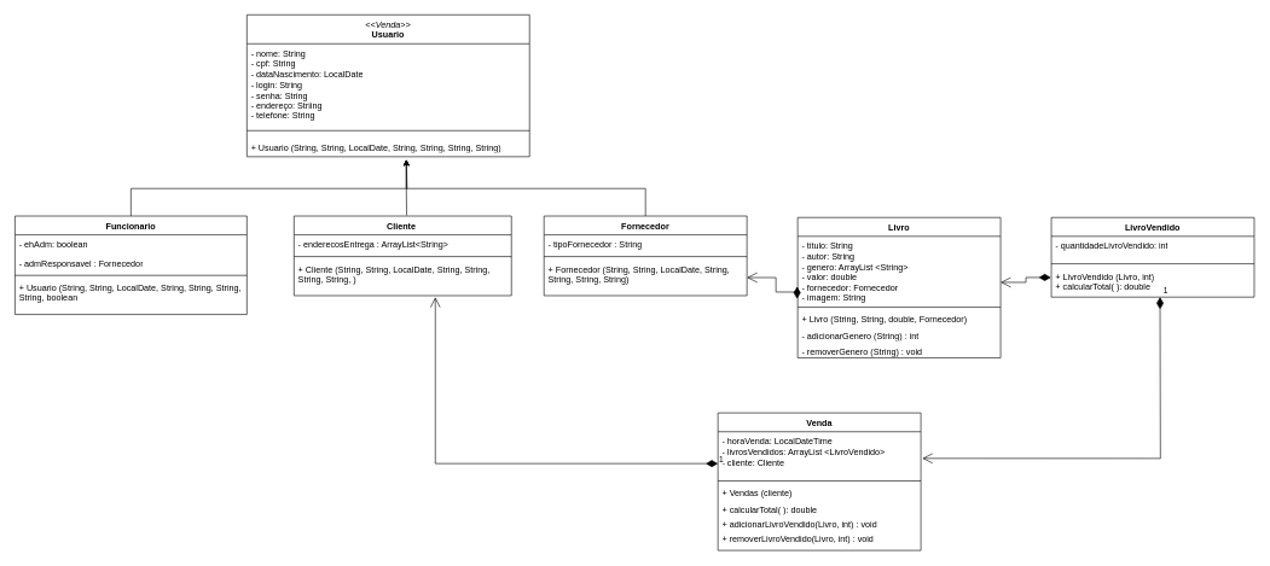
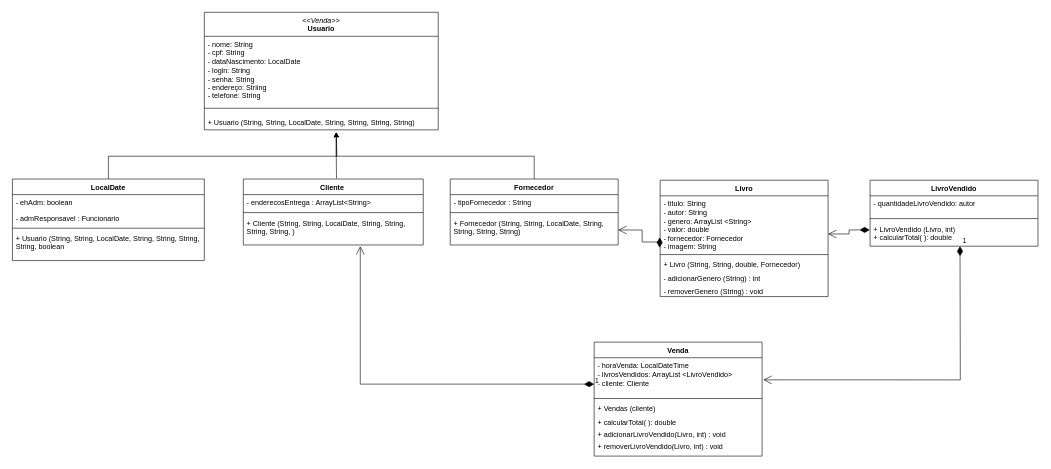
  <mxCell id="0" />
  <mxCell id="1" parent="0" />
  <mxCell id="2" value="&lt;span style=&quot;font-weight: normal;&quot;&gt;&lt;i&gt;&amp;lt;&amp;lt;Venda&amp;gt;&amp;gt;&lt;/i&gt;&lt;/span&gt;&lt;br&gt;Usuario" style="swimlane;fontStyle=1;align=center;verticalAlign=top;childLayout=stackLayout;horizontal=1;startSize=40;horizontalStack=0;resizeParent=1;resizeParentMax=0;resizeLast=0;collapsible=1;marginBottom=0;whiteSpace=wrap;html=1;" parent="1" vertex="1"><mxGeometry x="340" y="20" width="390" height="196" as="geometry" /></mxCell>
  <mxCell id="3" value="- nome: String&lt;br&gt;- cpf: String&amp;nbsp;&lt;br&gt;- dataNascimento: LocalDate&lt;br&gt;- login: String&lt;br&gt;- senha: String&amp;nbsp;&lt;br&gt;- endereço: Striing&amp;nbsp;&lt;br&gt;- telefone: String&amp;nbsp;" style="text;strokeColor=none;fillColor=none;align=left;verticalAlign=top;spacingLeft=4;spacingRight=4;overflow=hidden;rotatable=0;points=[[0,0.5],[1,0.5]];portConstraint=eastwest;whiteSpace=wrap;html=1;" parent="2" vertex="1"><mxGeometry y="40" width="390" height="110" as="geometry" /></mxCell>
  <mxCell id="4" value="" style="line;strokeWidth=1;fillColor=none;align=left;verticalAlign=middle;spacingTop=-1;spacingLeft=3;spacingRight=3;rotatable=0;labelPosition=right;points=[];portConstraint=eastwest;strokeColor=inherit;" parent="2" vertex="1"><mxGeometry y="150" width="390" height="20" as="geometry" /></mxCell>
  <mxCell id="5" value="+ Usuario (String, String, LocalDate, String, String, String, String)" style="text;strokeColor=none;fillColor=none;align=left;verticalAlign=top;spacingLeft=4;spacingRight=4;overflow=hidden;rotatable=0;points=[[0,0.5],[1,0.5]];portConstraint=eastwest;whiteSpace=wrap;html=1;" parent="2" vertex="1"><mxGeometry y="170" width="390" height="26" as="geometry" /></mxCell>
  <mxCell id="6" style="edgeStyle=orthogonalEdgeStyle;rounded=0;orthogonalLoop=1;jettySize=auto;html=1;" parent="1" source="7" edge="1"><mxGeometry relative="1" as="geometry"><mxPoint x="560" y="220" as="targetPoint" /><Array as="points"><mxPoint x="180" y="260" /><mxPoint x="561" y="260" /><mxPoint x="561" y="220" /></Array></mxGeometry></mxCell>
- <mxCell id="7" value="Funcionario" style="swimlane;fontStyle=1;align=center;verticalAlign=top;childLayout=stackLayout;horizontal=1;startSize=26;horizontalStack=0;resizeParent=1;resizeParentMax=0;resizeLast=0;collapsible=1;marginBottom=0;whiteSpace=wrap;html=1;" parent="1" vertex="1"><mxGeometry x="20" y="298" width="320" height="136" as="geometry" /></mxCell>
+ <mxCell id="7" value="LocalDate" style="swimlane;fontStyle=1;align=center;verticalAlign=top;childLayout=stackLayout;horizontal=1;startSize=26;horizontalStack=0;resizeParent=1;resizeParentMax=0;resizeLast=0;collapsible=1;marginBottom=0;whiteSpace=wrap;html=1;" parent="1" vertex="1"><mxGeometry x="20" y="298" width="320" height="136" as="geometry" /></mxCell>
  <mxCell id="8" value="- ehAdm: boolean&amp;nbsp;" style="text;strokeColor=none;fillColor=none;align=left;verticalAlign=top;spacingLeft=4;spacingRight=4;overflow=hidden;rotatable=0;points=[[0,0.5],[1,0.5]];portConstraint=eastwest;whiteSpace=wrap;html=1;" parent="7" vertex="1"><mxGeometry y="26" width="320" height="26" as="geometry" /></mxCell>
- <mxCell id="9" value="- admResponsavel : Fornecedor" style="text;strokeColor=none;fillColor=none;align=left;verticalAlign=top;spacingLeft=4;spacingRight=4;overflow=hidden;rotatable=0;points=[[0,0.5],[1,0.5]];portConstraint=eastwest;whiteSpace=wrap;html=1;" parent="7" vertex="1"><mxGeometry y="52" width="320" height="26" as="geometry" /></mxCell>
+ <mxCell id="9" value="- admResponsavel : Funcionario" style="text;strokeColor=none;fillColor=none;align=left;verticalAlign=top;spacingLeft=4;spacingRight=4;overflow=hidden;rotatable=0;points=[[0,0.5],[1,0.5]];portConstraint=eastwest;whiteSpace=wrap;html=1;" parent="7" vertex="1"><mxGeometry y="52" width="320" height="26" as="geometry" /></mxCell>
  <mxCell id="10" value="" style="line;strokeWidth=1;fillColor=none;align=left;verticalAlign=middle;spacingTop=-1;spacingLeft=3;spacingRight=3;rotatable=0;labelPosition=right;points=[];portConstraint=eastwest;strokeColor=inherit;" parent="7" vertex="1"><mxGeometry y="78" width="320" height="8" as="geometry" /></mxCell>
  <mxCell id="11" value="+ Usuario (String, String, LocalDate, String, String, String, String, boolean" style="text;strokeColor=none;fillColor=none;align=left;verticalAlign=top;spacingLeft=4;spacingRight=4;overflow=hidden;rotatable=0;points=[[0,0.5],[1,0.5]];portConstraint=eastwest;whiteSpace=wrap;html=1;" parent="7" vertex="1"><mxGeometry y="86" width="320" height="50" as="geometry" /></mxCell>
  <mxCell id="12" style="edgeStyle=orthogonalEdgeStyle;rounded=0;orthogonalLoop=1;jettySize=auto;html=1;exitX=0.518;exitY=-0.008;exitDx=0;exitDy=0;exitPerimeter=0;" parent="1" source="13" edge="1"><mxGeometry relative="1" as="geometry"><mxPoint x="560" y="220" as="targetPoint" /><Array as="points"><mxPoint x="560" y="260" /><mxPoint x="560" y="260" /><mxPoint x="560" y="220" /></Array></mxGeometry></mxCell>
  <mxCell id="13" value="Cliente&amp;nbsp;" style="swimlane;fontStyle=1;align=center;verticalAlign=top;childLayout=stackLayout;horizontal=1;startSize=26;horizontalStack=0;resizeParent=1;resizeParentMax=0;resizeLast=0;collapsible=1;marginBottom=0;whiteSpace=wrap;html=1;" parent="1" vertex="1"><mxGeometry x="405" y="298" width="300" height="110" as="geometry" /></mxCell>
  <mxCell id="14" value="- enderecosEntrega : ArrayList&amp;lt;String&amp;gt;" style="text;strokeColor=none;fillColor=none;align=left;verticalAlign=top;spacingLeft=4;spacingRight=4;overflow=hidden;rotatable=0;points=[[0,0.5],[1,0.5]];portConstraint=eastwest;whiteSpace=wrap;html=1;" parent="13" vertex="1"><mxGeometry y="26" width="300" height="26" as="geometry" /></mxCell>
  <mxCell id="15" value="" style="line;strokeWidth=1;fillColor=none;align=left;verticalAlign=middle;spacingTop=-1;spacingLeft=3;spacingRight=3;rotatable=0;labelPosition=right;points=[];portConstraint=eastwest;strokeColor=inherit;" parent="13" vertex="1"><mxGeometry y="52" width="300" height="8" as="geometry" /></mxCell>
  <mxCell id="16" value="+ Cliente (String, String, LocalDate, String, String, String, String, )" style="text;strokeColor=none;fillColor=none;align=left;verticalAlign=top;spacingLeft=4;spacingRight=4;overflow=hidden;rotatable=0;points=[[0,0.5],[1,0.5]];portConstraint=eastwest;whiteSpace=wrap;html=1;" parent="13" vertex="1"><mxGeometry y="60" width="300" height="50" as="geometry" /></mxCell>
  <mxCell id="17" value="Fornecedor" style="swimlane;fontStyle=1;align=center;verticalAlign=top;childLayout=stackLayout;horizontal=1;startSize=26;horizontalStack=0;resizeParent=1;resizeParentMax=0;resizeLast=0;collapsible=1;marginBottom=0;whiteSpace=wrap;html=1;" parent="1" vertex="1"><mxGeometry x="750" y="298" width="280" height="110" as="geometry" /></mxCell>
  <mxCell id="18" value="- tipoFornecedor : String" style="text;strokeColor=none;fillColor=none;align=left;verticalAlign=top;spacingLeft=4;spacingRight=4;overflow=hidden;rotatable=0;points=[[0,0.5],[1,0.5]];portConstraint=eastwest;whiteSpace=wrap;html=1;" parent="17" vertex="1"><mxGeometry y="26" width="280" height="26" as="geometry" /></mxCell>
  <mxCell id="19" value="" style="line;strokeWidth=1;fillColor=none;align=left;verticalAlign=middle;spacingTop=-1;spacingLeft=3;spacingRight=3;rotatable=0;labelPosition=right;points=[];portConstraint=eastwest;strokeColor=inherit;" parent="17" vertex="1"><mxGeometry y="52" width="280" height="8" as="geometry" /></mxCell>
  <mxCell id="20" value="+ Fornecedor (String, String, LocalDate, String, String, String, String)" style="text;strokeColor=none;fillColor=none;align=left;verticalAlign=top;spacingLeft=4;spacingRight=4;overflow=hidden;rotatable=0;points=[[0,0.5],[1,0.5]];portConstraint=eastwest;whiteSpace=wrap;html=1;" parent="17" vertex="1"><mxGeometry y="60" width="280" height="50" as="geometry" /></mxCell>
  <mxCell id="21" value="Livro" style="swimlane;fontStyle=1;align=center;verticalAlign=top;childLayout=stackLayout;horizontal=1;startSize=26;horizontalStack=0;resizeParent=1;resizeParentMax=0;resizeLast=0;collapsible=1;marginBottom=0;whiteSpace=wrap;html=1;" parent="1" vertex="1"><mxGeometry x="1100" y="300" width="280" height="194" as="geometry" /></mxCell>
  <mxCell id="22" value="- titulo: String&lt;br&gt;- autor: String&amp;nbsp;&lt;br&gt;- genero: ArrayList &amp;lt;String&amp;gt;&lt;br&gt;- valor: double&lt;br&gt;- fornecedor: Fornecedor&lt;br&gt;- imagem: String" style="text;strokeColor=none;fillColor=none;align=left;verticalAlign=top;spacingLeft=4;spacingRight=4;overflow=hidden;rotatable=0;points=[[0,0.5],[1,0.5]];portConstraint=eastwest;whiteSpace=wrap;html=1;" parent="21" vertex="1"><mxGeometry y="26" width="280" height="94" as="geometry" /></mxCell>
  <mxCell id="23" value="" style="line;strokeWidth=1;fillColor=none;align=left;verticalAlign=middle;spacingTop=-1;spacingLeft=3;spacingRight=3;rotatable=0;labelPosition=right;points=[];portConstraint=eastwest;strokeColor=inherit;" parent="21" vertex="1"><mxGeometry y="120" width="280" height="8" as="geometry" /></mxCell>
  <mxCell id="24" value="+ Livro (String, String, double, Fornecedor)&amp;nbsp;" style="text;strokeColor=none;fillColor=none;align=left;verticalAlign=top;spacingLeft=4;spacingRight=4;overflow=hidden;rotatable=0;points=[[0,0.5],[1,0.5]];portConstraint=eastwest;whiteSpace=wrap;html=1;" parent="21" vertex="1"><mxGeometry y="128" width="280" height="22" as="geometry" /></mxCell>
  <mxCell id="25" value="- adicionarGenero (String) : int" style="text;strokeColor=none;fillColor=none;align=left;verticalAlign=top;spacingLeft=4;spacingRight=4;overflow=hidden;rotatable=0;points=[[0,0.5],[1,0.5]];portConstraint=eastwest;whiteSpace=wrap;html=1;" parent="21" vertex="1"><mxGeometry y="150" width="280" height="22" as="geometry" /></mxCell>
  <mxCell id="26" value="- removerGenero (String) : void" style="text;strokeColor=none;fillColor=none;align=left;verticalAlign=top;spacingLeft=4;spacingRight=4;overflow=hidden;rotatable=0;points=[[0,0.5],[1,0.5]];portConstraint=eastwest;whiteSpace=wrap;html=1;" parent="21" vertex="1"><mxGeometry y="172" width="280" height="22" as="geometry" /></mxCell>
  <mxCell id="27" style="edgeStyle=orthogonalEdgeStyle;rounded=0;orthogonalLoop=1;jettySize=auto;html=1;entryX=0.564;entryY=1.154;entryDx=0;entryDy=0;entryPerimeter=0;" parent="1" source="17" target="5" edge="1"><mxGeometry relative="1" as="geometry"><Array as="points"><mxPoint x="890" y="260" /><mxPoint x="560" y="260" /></Array></mxGeometry></mxCell>
  <mxCell id="28" value="LivroVendido" style="swimlane;fontStyle=1;align=center;verticalAlign=top;childLayout=stackLayout;horizontal=1;startSize=26;horizontalStack=0;resizeParent=1;resizeParentMax=0;resizeLast=0;collapsible=1;marginBottom=0;whiteSpace=wrap;html=1;" parent="1" vertex="1"><mxGeometry x="1450" y="300" width="280" height="110" as="geometry" /></mxCell>
- <mxCell id="29" value="- quantidadeLivroVendido: int&lt;br&gt;" style="text;strokeColor=none;fillColor=none;align=left;verticalAlign=top;spacingLeft=4;spacingRight=4;overflow=hidden;rotatable=0;points=[[0,0.5],[1,0.5]];portConstraint=eastwest;whiteSpace=wrap;html=1;" parent="28" vertex="1"><mxGeometry y="26" width="280" height="34" as="geometry" /></mxCell>
+ <mxCell id="29" value="- quantidadeLivroVendido: autor&lt;br&gt;" style="text;strokeColor=none;fillColor=none;align=left;verticalAlign=top;spacingLeft=4;spacingRight=4;overflow=hidden;rotatable=0;points=[[0,0.5],[1,0.5]];portConstraint=eastwest;whiteSpace=wrap;html=1;" parent="28" vertex="1"><mxGeometry y="26" width="280" height="34" as="geometry" /></mxCell>
  <mxCell id="30" value="" style="line;strokeWidth=1;fillColor=none;align=left;verticalAlign=middle;spacingTop=-1;spacingLeft=3;spacingRight=3;rotatable=0;labelPosition=right;points=[];portConstraint=eastwest;strokeColor=inherit;" parent="28" vertex="1"><mxGeometry y="60" width="280" height="8" as="geometry" /></mxCell>
  <mxCell id="31" value="+ LivroVendido (Livro, int)&lt;br&gt;+ calcularTotal( ): double&amp;nbsp;" style="text;strokeColor=none;fillColor=none;align=left;verticalAlign=top;spacingLeft=4;spacingRight=4;overflow=hidden;rotatable=0;points=[[0,0.5],[1,0.5]];portConstraint=eastwest;whiteSpace=wrap;html=1;" parent="28" vertex="1"><mxGeometry y="68" width="280" height="42" as="geometry" /></mxCell>
  <mxCell id="32" value="Venda" style="swimlane;fontStyle=1;align=center;verticalAlign=top;childLayout=stackLayout;horizontal=1;startSize=26;horizontalStack=0;resizeParent=1;resizeParentMax=0;resizeLast=0;collapsible=1;marginBottom=0;whiteSpace=wrap;html=1;" parent="1" vertex="1"><mxGeometry x="990" y="570" width="280" height="190" as="geometry" /></mxCell>
  <mxCell id="33" value="- horaVenda: LocalDateTime&lt;br&gt;- livrosVendidos: ArrayList &amp;lt;LivroVendido&amp;gt;&lt;br&gt;- cliente: Cliente" style="text;strokeColor=none;fillColor=none;align=left;verticalAlign=top;spacingLeft=4;spacingRight=4;overflow=hidden;rotatable=0;points=[[0,0.5],[1,0.5]];portConstraint=eastwest;whiteSpace=wrap;html=1;" parent="32" vertex="1"><mxGeometry y="26" width="280" height="64" as="geometry" /></mxCell>
  <mxCell id="34" value="" style="line;strokeWidth=1;fillColor=none;align=left;verticalAlign=middle;spacingTop=-1;spacingLeft=3;spacingRight=3;rotatable=0;labelPosition=right;points=[];portConstraint=eastwest;strokeColor=inherit;" parent="32" vertex="1"><mxGeometry y="90" width="280" height="8" as="geometry" /></mxCell>
  <mxCell id="35" value="+ Vendas (cliente)" style="text;strokeColor=none;fillColor=none;align=left;verticalAlign=top;spacingLeft=4;spacingRight=4;overflow=hidden;rotatable=0;points=[[0,0.5],[1,0.5]];portConstraint=eastwest;whiteSpace=wrap;html=1;" parent="32" vertex="1"><mxGeometry y="98" width="280" height="22" as="geometry" /></mxCell>
  <mxCell id="36" value="+ calcularTotal( ): double" style="text;strokeColor=none;fillColor=none;align=left;verticalAlign=top;spacingLeft=4;spacingRight=4;overflow=hidden;rotatable=0;points=[[0,0.5],[1,0.5]];portConstraint=eastwest;whiteSpace=wrap;html=1;" parent="32" vertex="1"><mxGeometry y="120" width="280" height="20" as="geometry" /></mxCell>
  <mxCell id="37" value="+ adicionarLivroVendido(Livro, int) : void" style="text;strokeColor=none;fillColor=none;align=left;verticalAlign=top;spacingLeft=4;spacingRight=4;overflow=hidden;rotatable=0;points=[[0,0.5],[1,0.5]];portConstraint=eastwest;whiteSpace=wrap;html=1;" parent="32" vertex="1"><mxGeometry y="140" width="280" height="20" as="geometry" /></mxCell>
  <mxCell id="38" value="+ removerLivroVendido(Livro, int) : void" style="text;strokeColor=none;fillColor=none;align=left;verticalAlign=top;spacingLeft=4;spacingRight=4;overflow=hidden;rotatable=0;points=[[0,0.5],[1,0.5]];portConstraint=eastwest;whiteSpace=wrap;html=1;" parent="32" vertex="1"><mxGeometry y="160" width="280" height="30" as="geometry" /></mxCell>
  <mxCell id="39" value="" style="endArrow=open;html=1;endSize=12;startArrow=diamondThin;startSize=14;startFill=1;edgeStyle=orthogonalEdgeStyle;align=left;verticalAlign=bottom;rounded=0;exitX=-0.002;exitY=0.354;exitDx=0;exitDy=0;exitPerimeter=0;entryX=1;entryY=0.677;entryDx=0;entryDy=0;entryPerimeter=0;" parent="1" source="31" target="22" edge="1"><mxGeometry x="-1" y="3" relative="1" as="geometry"><mxPoint x="1260" y="450" as="sourcePoint" /><mxPoint x="1450" y="430" as="targetPoint" /></mxGeometry></mxCell>
  <mxCell id="40" value="" style="endArrow=open;html=1;endSize=12;startArrow=diamondThin;startSize=14;startFill=1;edgeStyle=orthogonalEdgeStyle;align=left;verticalAlign=bottom;rounded=0;exitX=-0.003;exitY=0.92;exitDx=0;exitDy=0;exitPerimeter=0;entryX=1;entryY=0.5;entryDx=0;entryDy=0;" parent="1" source="22" target="20" edge="1"><mxGeometry x="-1" y="3" relative="1" as="geometry"><mxPoint x="930" y="470" as="sourcePoint" /><mxPoint x="1090" y="470" as="targetPoint" /><Array as="points"><mxPoint x="1070" y="403" /><mxPoint x="1070" y="383" /></Array></mxGeometry></mxCell>
  <mxCell id="41" value="1" style="endArrow=open;html=1;endSize=12;startArrow=diamondThin;startSize=14;startFill=1;edgeStyle=orthogonalEdgeStyle;align=left;verticalAlign=bottom;rounded=0;" parent="1" edge="1"><mxGeometry x="-1" y="3" relative="1" as="geometry"><mxPoint x="990" y="640" as="sourcePoint" /><mxPoint x="600" y="410" as="targetPoint" /><Array as="points"><mxPoint x="600" y="640" /><mxPoint x="600" y="414" /></Array></mxGeometry></mxCell>
  <mxCell id="42" value="1" style="endArrow=open;html=1;endSize=12;startArrow=diamondThin;startSize=14;startFill=1;edgeStyle=orthogonalEdgeStyle;align=left;verticalAlign=bottom;rounded=0;entryX=1.007;entryY=0.576;entryDx=0;entryDy=0;entryPerimeter=0;" parent="1" target="33" edge="1"><mxGeometry x="-1" y="3" relative="1" as="geometry"><mxPoint x="1600" y="410" as="sourcePoint" /><mxPoint x="1600" y="570" as="targetPoint" /></mxGeometry></mxCell>
